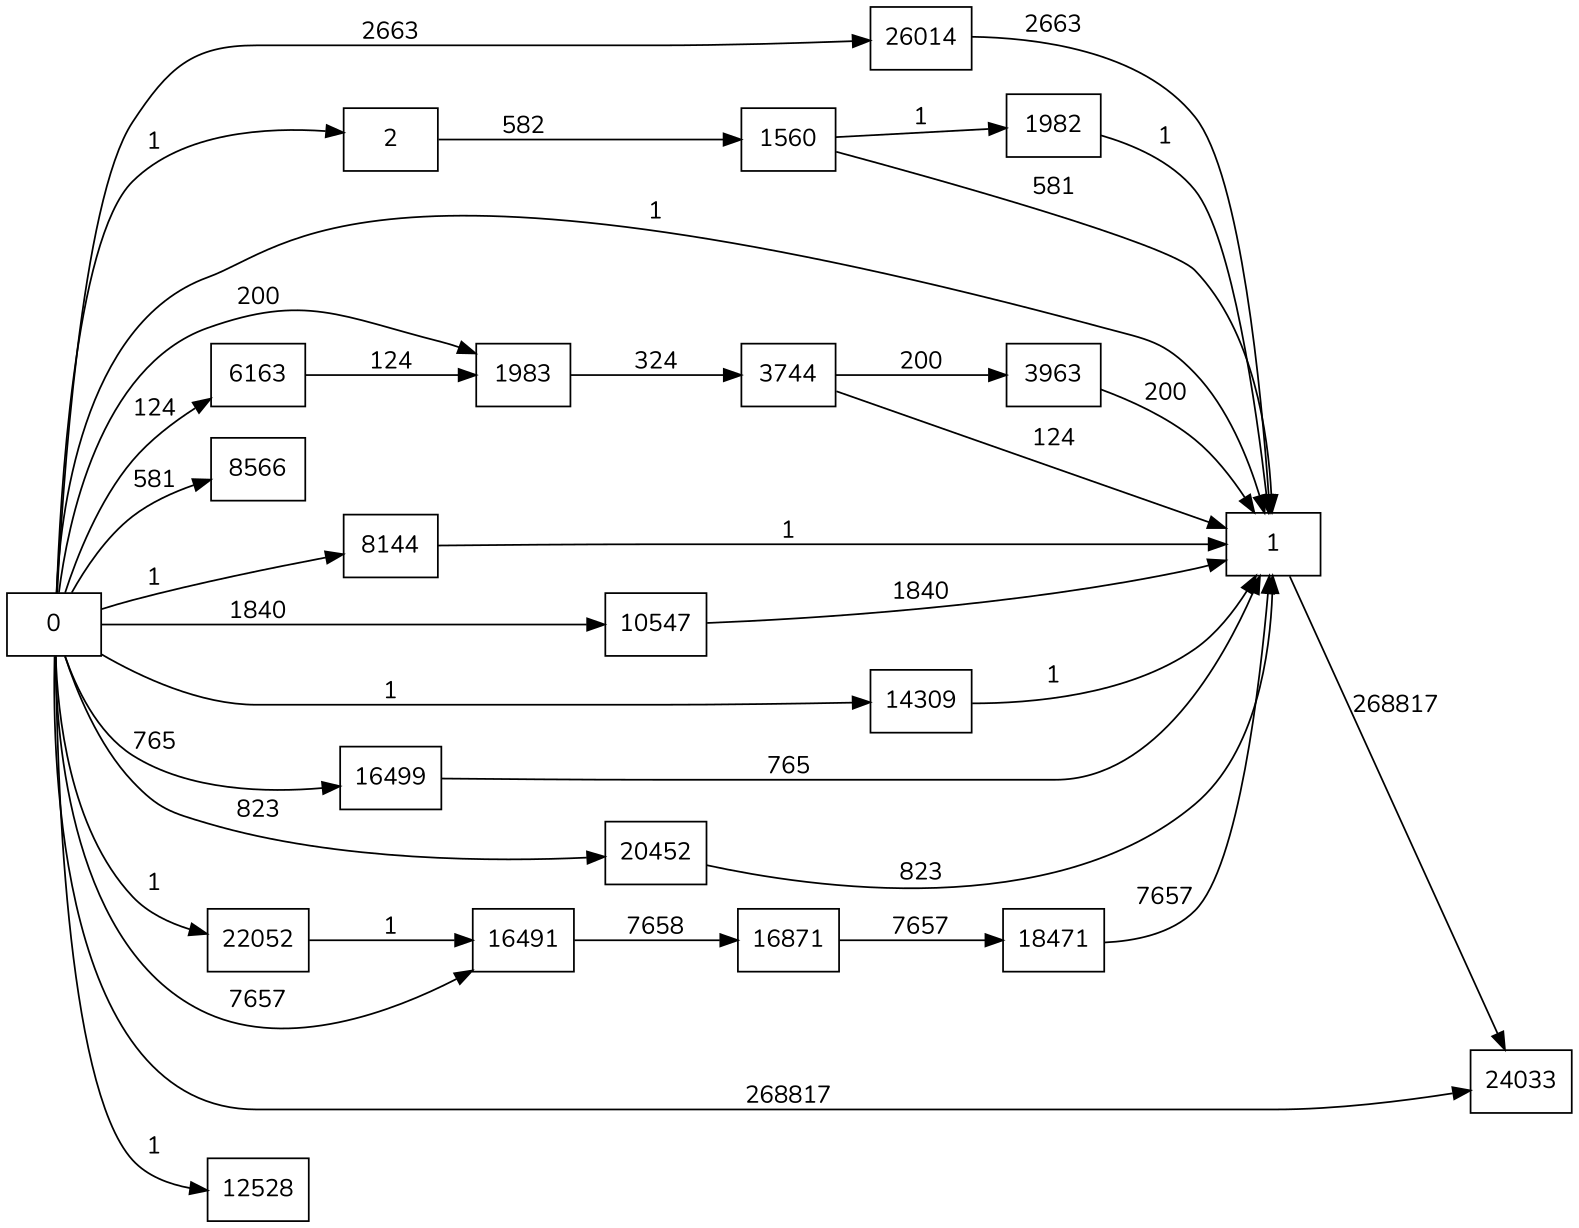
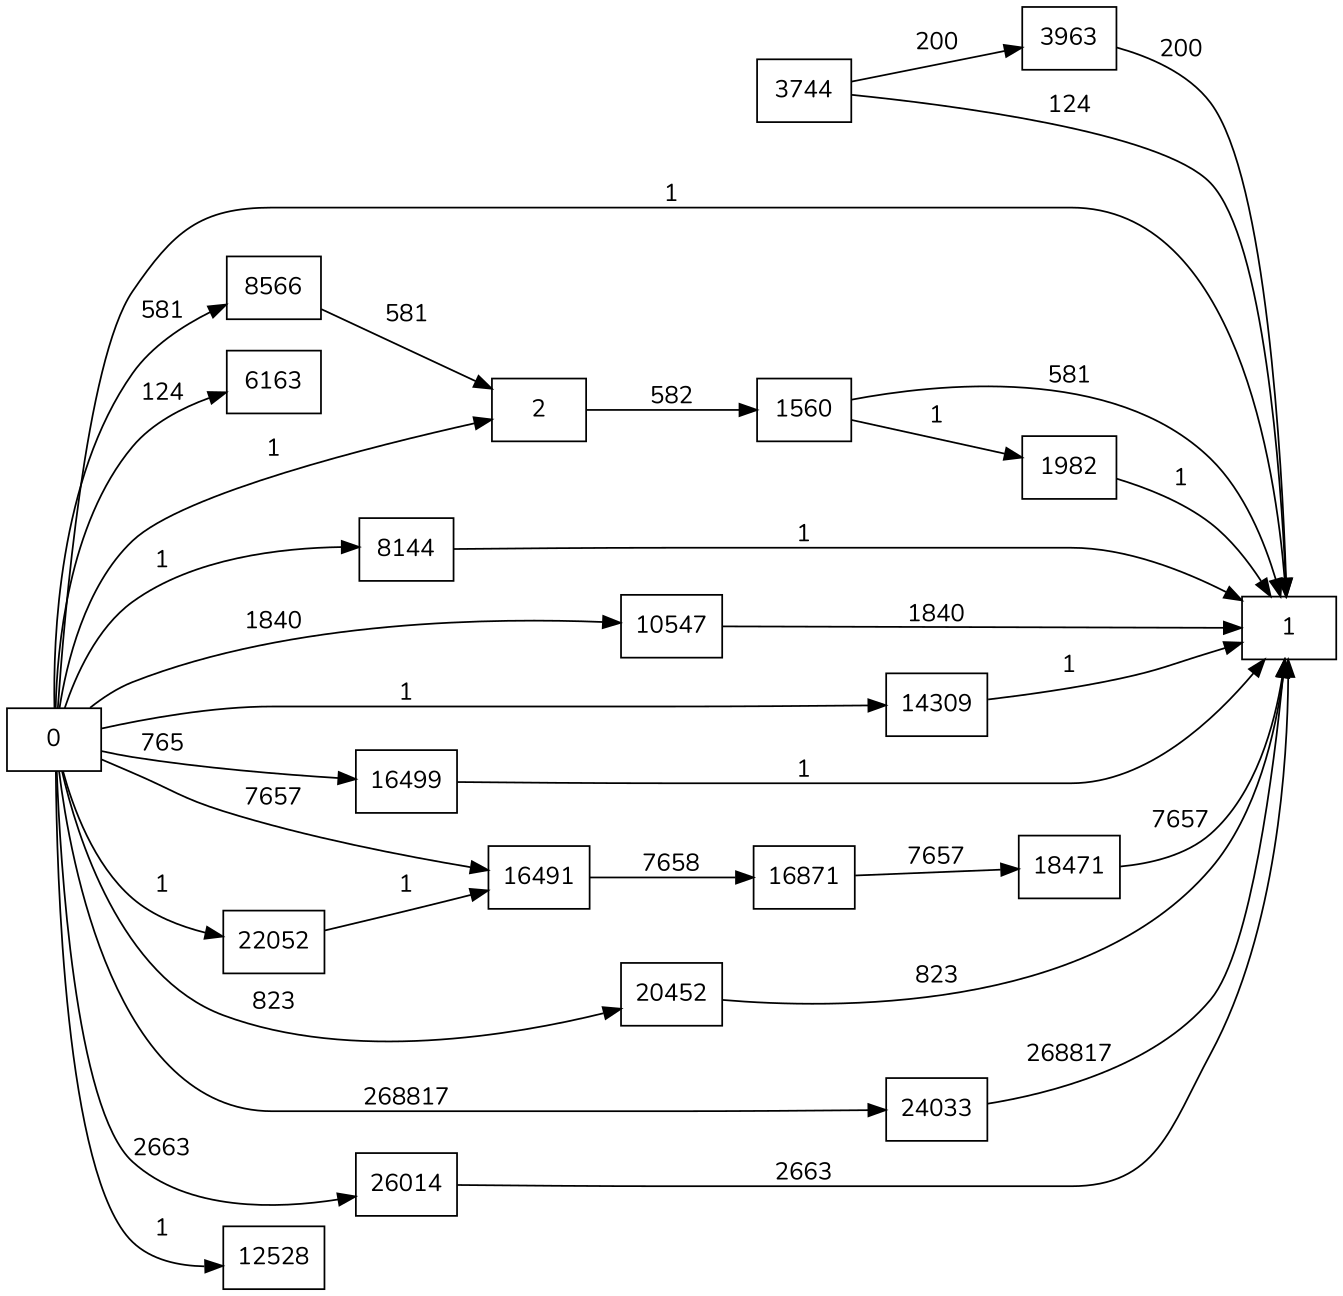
  digraph {
    fontname=Nunito
    rankdir=LR
    node [fontname=Nunito shape=rectangle]
    edge [fontname=Nunito]
    2
    1560
    1
    1982
-   1983
    3744
    3963
    6163
    8144
    8566
    10547
    n12 [label=14309]
    n13 [label=16499]
    16491
    16871
    18471
    20452
    22052
    24033
    26014
    0
    12528
    2 -> 1560 [label=582]
    1560 -> 1 [label=581]
    1560 -> 1982 [label=1]
    1982 -> 1 [label=1]
-   1983 -> 3744 [label=324]
    3744 -> 1 [label=124]
    3744 -> 3963 [label=200]
    3963 -> 1 [label=200]
-   6163 -> 1983 [label=124]
    8144 -> 1 [label=1]
+   8566 -> 2 [label=581]
    10547 -> 1 [label=1840]
    n12 -> 1 [label=1]
-   n13 -> 1 [label=765]
+   n13 -> 1 [label=1]
    16491 -> 16871 [label=7658]
    16871 -> 18471 [label=7657]
    18471 -> 1 [label=7657]
    20452 -> 1 [label=823]
    22052 -> 16491 [label=1]
-   1 -> 24033 [label=268817]
+   24033 -> 1 [label=268817]
    26014 -> 1 [label=2663]
    0 -> 2 [label=1]
    0 -> 1 [label=1]
-   0 -> 1983 [label=200]
    0 -> 6163 [label=124]
    0 -> 8144 [label=1]
    0 -> 8566 [label=581]
    0 -> 10547 [label=1840]
    0 -> n12 [label=1]
    0 -> n13 [label=765]
    0 -> 16491 [label=7657]
    0 -> 20452 [label=823]
    0 -> 22052 [label=1]
    0 -> 24033 [label=268817]
    0 -> 26014 [label=2663]
    0 -> 12528 [label=1]
  }
